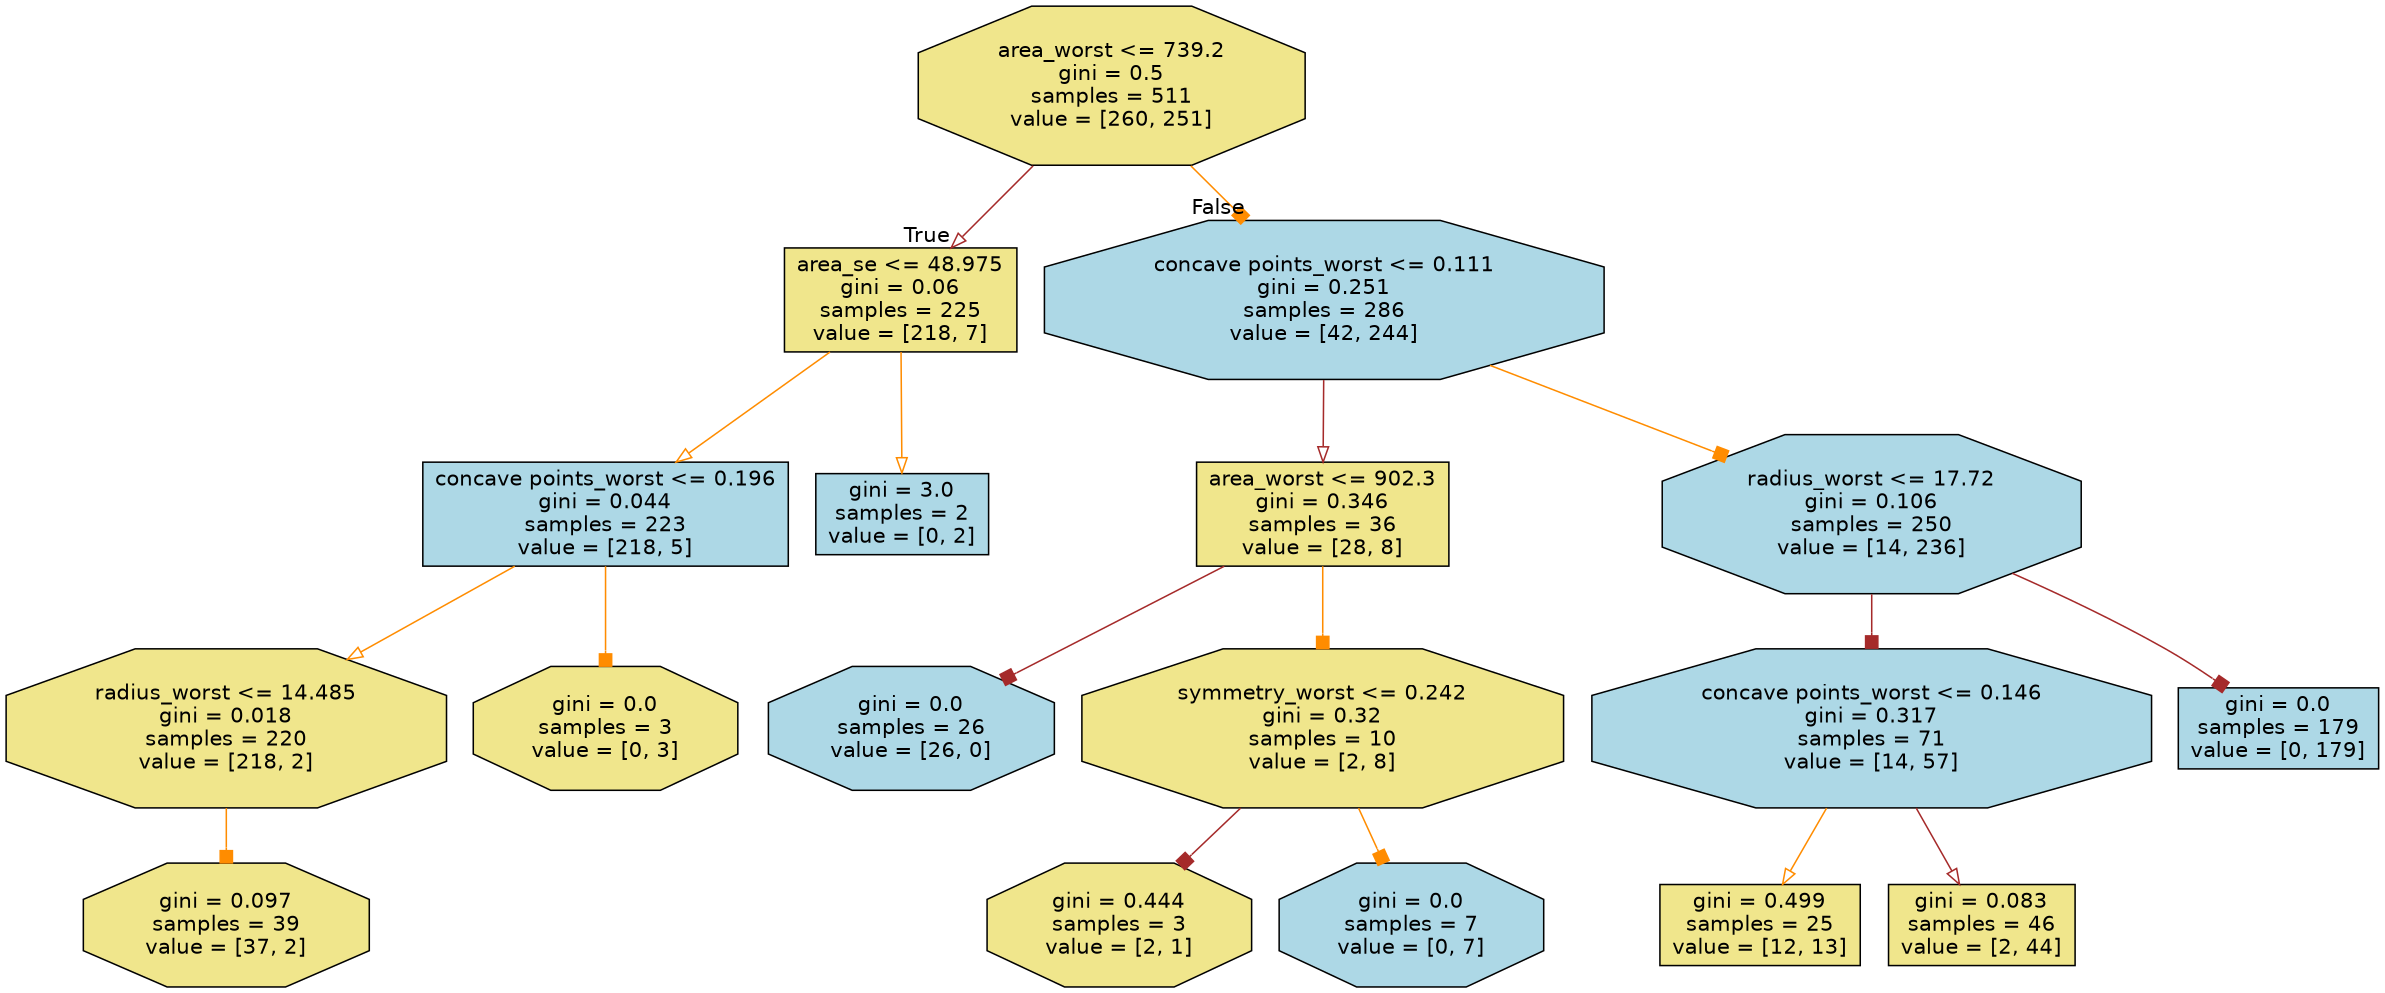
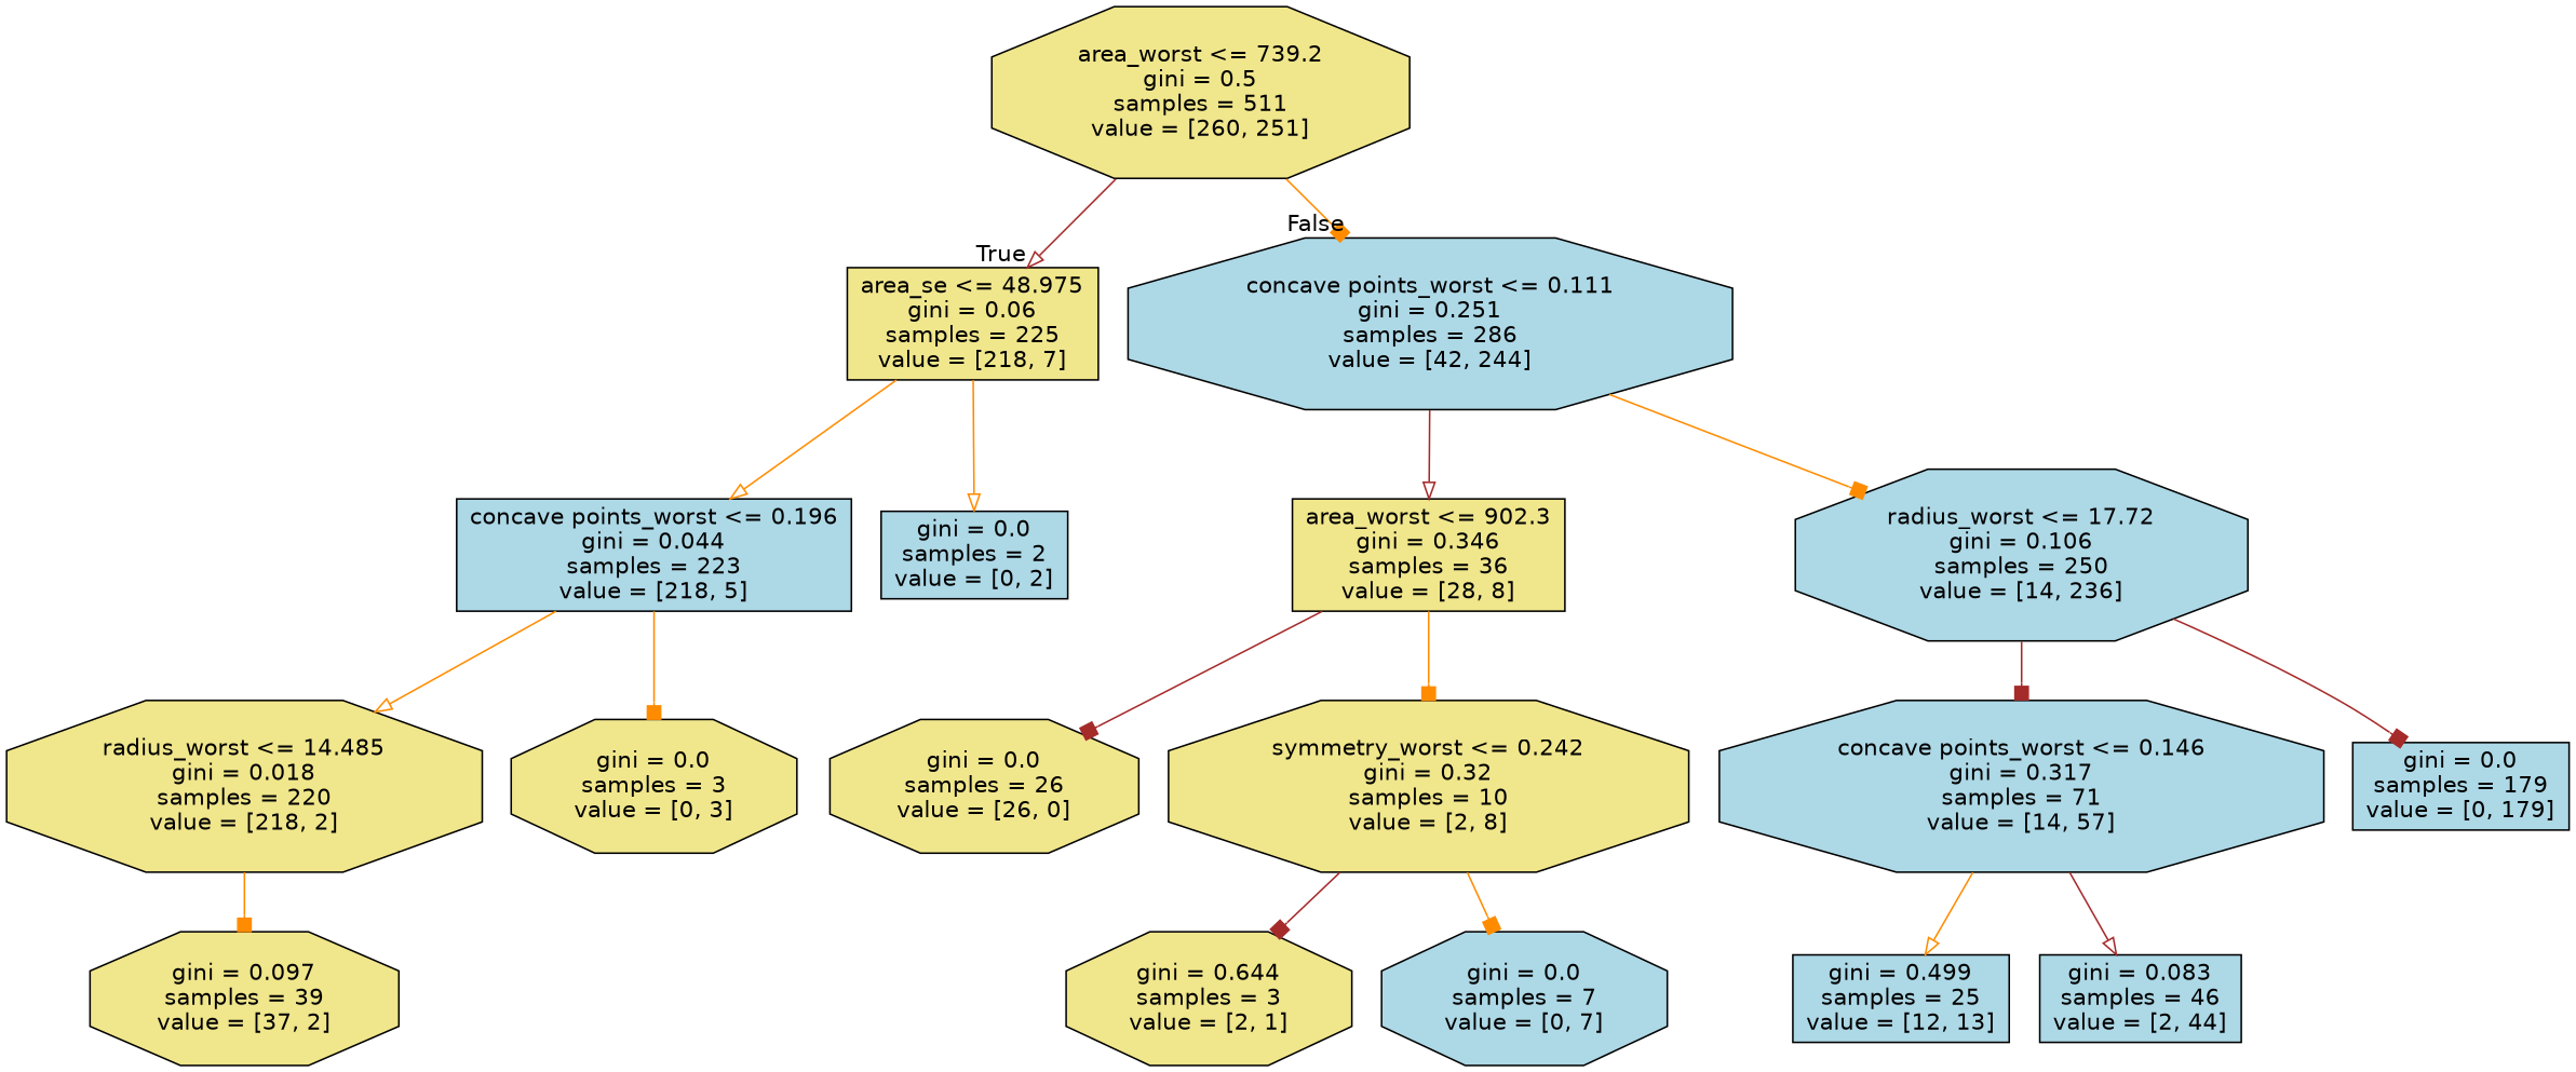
  digraph {
    node [fillcolor=khaki fontname=helvetica shape=octagon style=filled]
    edge [arrowhead=box color=darkorange fontname=helvetica]
    n1 [label="area_worst <= 739.2\ngini = 0.5\nsamples = 511\nvalue = [260, 251]"]
    n2 [label="area_se <= 48.975\ngini = 0.06\nsamples = 225\nvalue = [218, 7]" shape=box]
    n3 [fillcolor=lightblue label="concave points_worst <= 0.111\ngini = 0.251\nsamples = 286\nvalue = [42, 244]"]
    n4 [fillcolor=lightblue label="concave points_worst <= 0.196\ngini = 0.044\nsamples = 223\nvalue = [218, 5]" shape=box]
-   n5 [fillcolor=lightblue label="gini = 3.0\nsamples = 2\nvalue = [0, 2]" shape=box]
+   n5 [fillcolor=lightblue label="gini = 0.0\nsamples = 2\nvalue = [0, 2]" shape=box]
    n6 [label="area_worst <= 902.3\ngini = 0.346\nsamples = 36\nvalue = [28, 8]" shape=box]
    n7 [fillcolor=lightblue label="radius_worst <= 17.72\ngini = 0.106\nsamples = 250\nvalue = [14, 236]"]
    n8 [label="radius_worst <= 14.485\ngini = 0.018\nsamples = 220\nvalue = [218, 2]"]
    n9 [label="gini = 0.0\nsamples = 3\nvalue = [0, 3]"]
    n10 [label="gini = 0.097\nsamples = 39\nvalue = [37, 2]"]
-   n11 [fillcolor=lightblue label="gini = 0.0\nsamples = 26\nvalue = [26, 0]"]
+   n11 [label="gini = 0.0\nsamples = 26\nvalue = [26, 0]"]
    n12 [label="symmetry_worst <= 0.242\ngini = 0.32\nsamples = 10\nvalue = [2, 8]"]
    n13 [fillcolor=lightblue label="concave points_worst <= 0.146\ngini = 0.317\nsamples = 71\nvalue = [14, 57]"]
    n14 [fillcolor=lightblue label="gini = 0.0\nsamples = 179\nvalue = [0, 179]" shape=box]
-   n15 [label="gini = 0.444\nsamples = 3\nvalue = [2, 1]"]
+   n15 [label="gini = 0.644\nsamples = 3\nvalue = [2, 1]"]
    n16 [fillcolor=lightblue label="gini = 0.0\nsamples = 7\nvalue = [0, 7]"]
-   n17 [label="gini = 0.499\nsamples = 25\nvalue = [12, 13]" shape=box]
-   n18 [label="gini = 0.083\nsamples = 46\nvalue = [2, 44]" shape=box]
+   n17 [fillcolor=lightblue label="gini = 0.499\nsamples = 25\nvalue = [12, 13]" shape=box]
+   n18 [fillcolor=lightblue label="gini = 0.083\nsamples = 46\nvalue = [2, 44]" shape=box]
    n1 -> n2 [arrowhead=onormal color=brown headlabel=True labelangle=45 labeldistance=2.5]
    n1 -> n3 [headlabel=False labelangle=-45 labeldistance=2.5]
    n2 -> n4 [arrowhead=onormal]
    n2 -> n5 [arrowhead=onormal]
    n3 -> n6 [arrowhead=onormal color=brown]
    n3 -> n7
    n4 -> n8 [arrowhead=onormal]
    n4 -> n9
    n6 -> n11 [color=brown]
    n6 -> n12
    n7 -> n13 [color=brown]
    n7 -> n14 [color=brown]
    n8 -> n10
    n12 -> n15 [color=brown]
    n12 -> n16
    n13 -> n17 [arrowhead=onormal]
    n13 -> n18 [arrowhead=onormal color=brown]
  }
